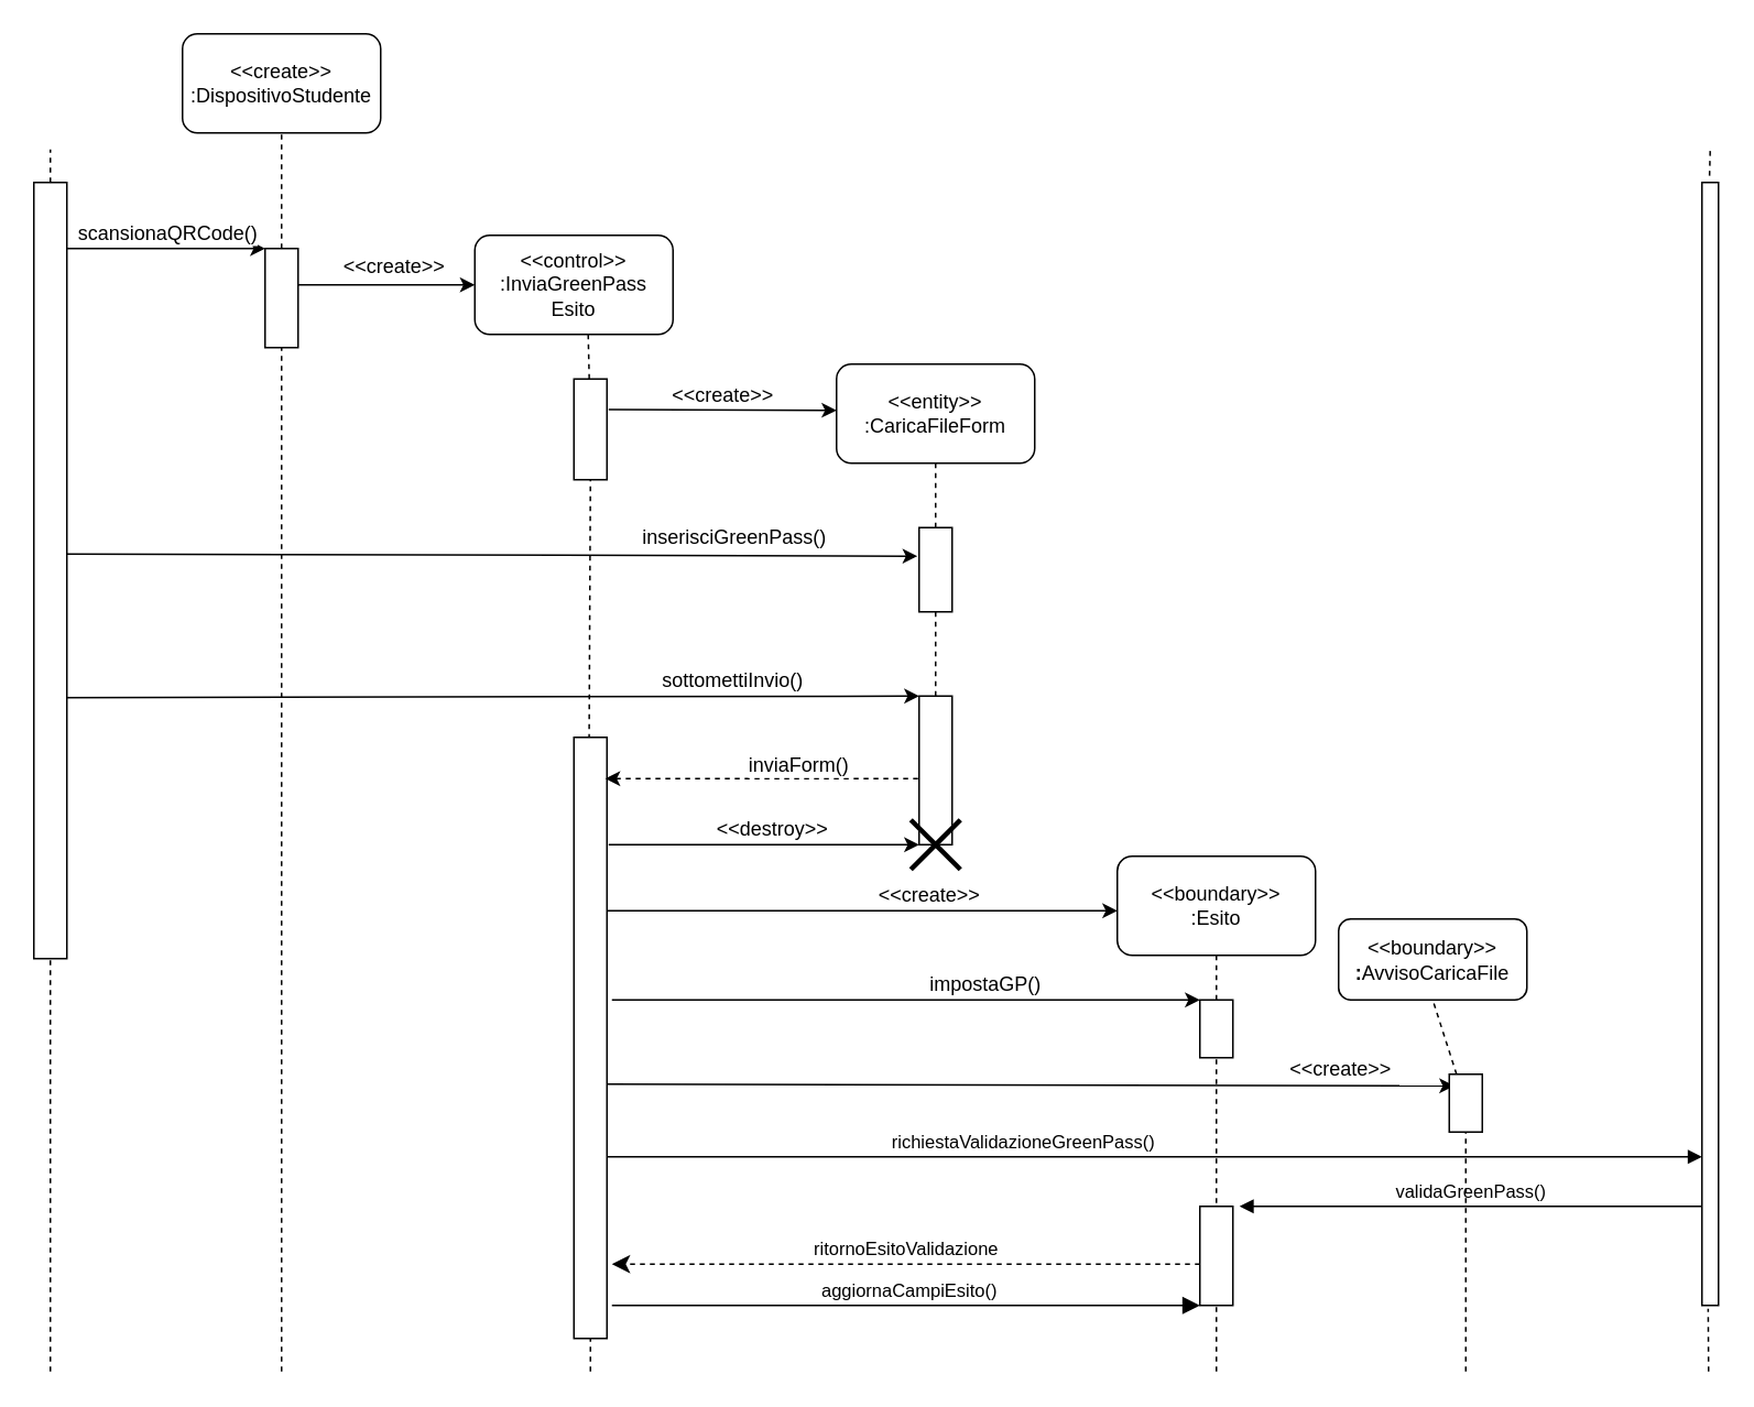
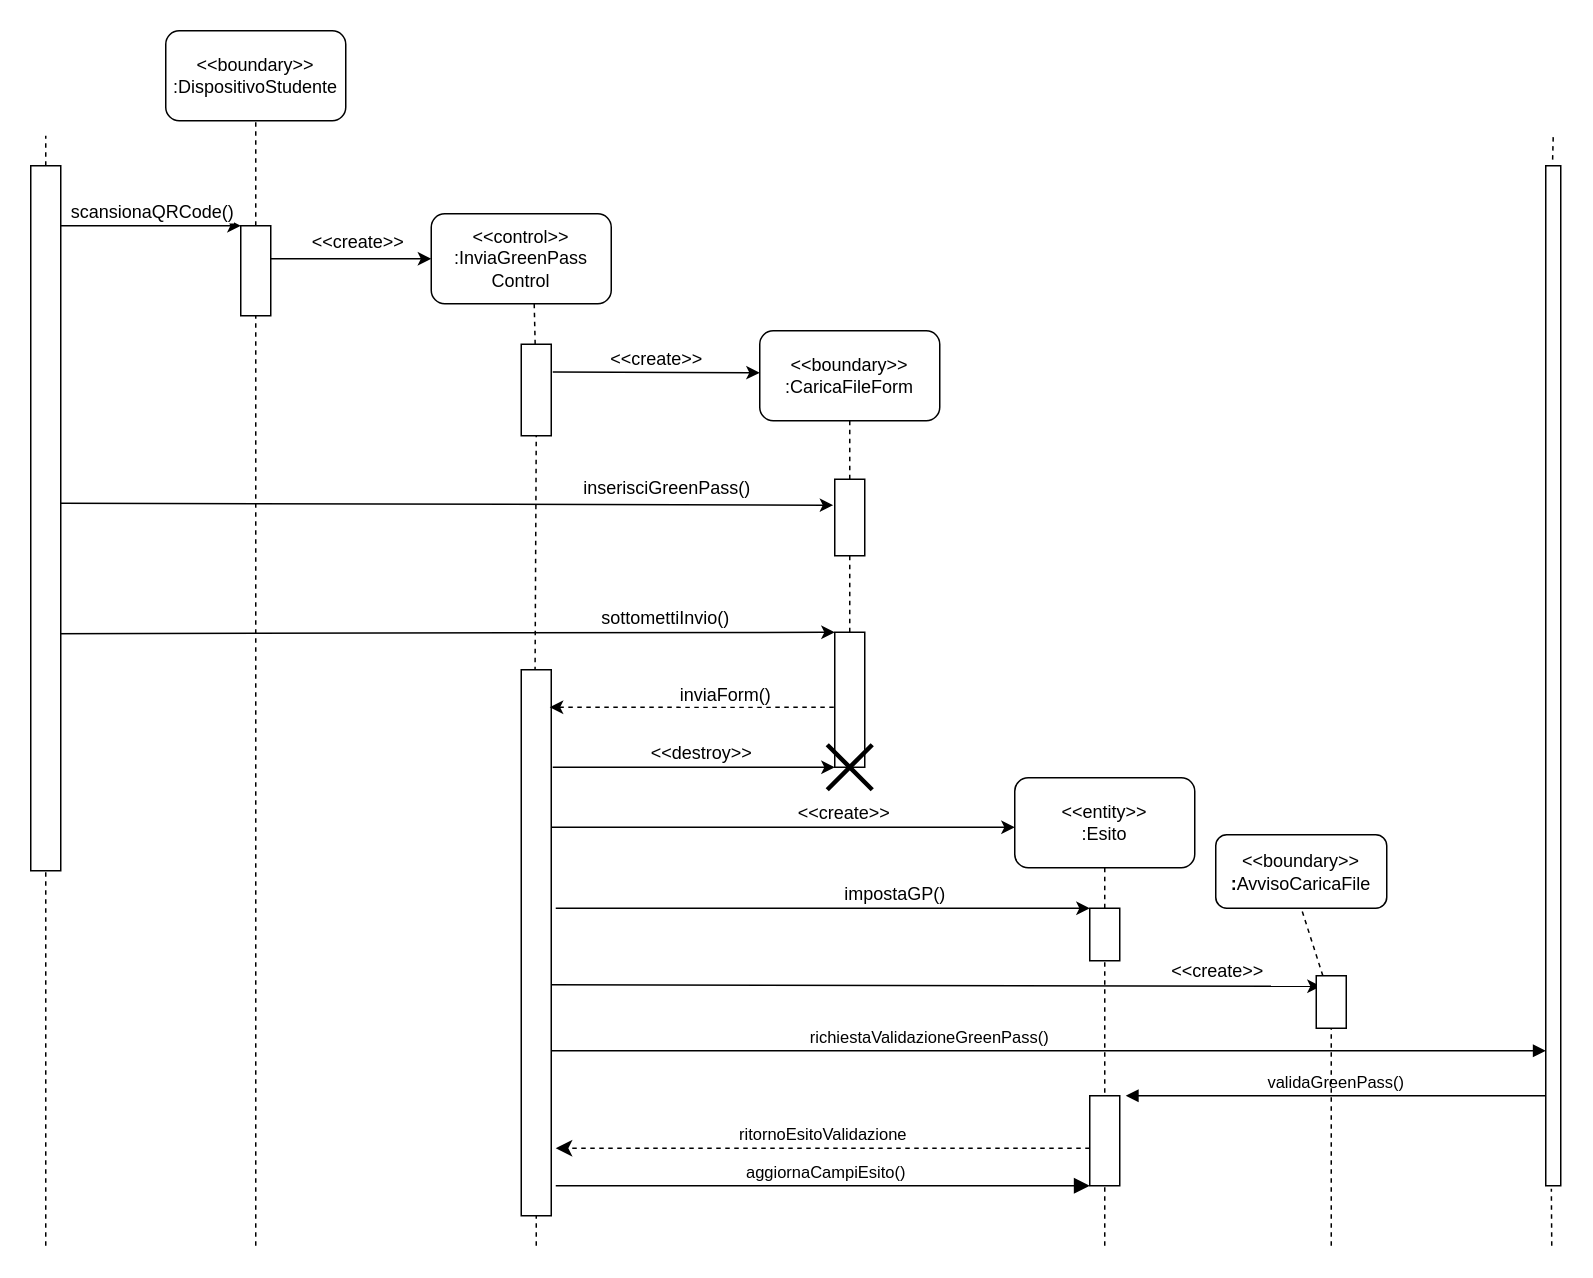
  <mxCell id="0" />
  <mxCell id="1" parent="0" />
  <mxCell id="2" value="" style="rounded=0;whiteSpace=wrap;html=1;" parent="1" vertex="1"><mxGeometry x="556" y="421" width="20" height="90" as="geometry" /></mxCell>
  <mxCell id="3" value="" style="rounded=0;whiteSpace=wrap;html=1;" parent="1" vertex="1"><mxGeometry x="556" y="319" width="20" height="51" as="geometry" /></mxCell>
  <mxCell id="4" value="" style="rounded=0;whiteSpace=wrap;html=1;" parent="1" vertex="1"><mxGeometry x="160" y="150" width="20" height="60" as="geometry" /></mxCell>
- <mxCell id="5" value="&amp;lt;&amp;lt;entity&amp;gt;&amp;gt;&lt;br&gt;:CaricaFileForm" style="rounded=1;whiteSpace=wrap;html=1;" parent="1" vertex="1"><mxGeometry x="506" y="220" width="120" height="60" as="geometry" /></mxCell>
- <mxCell id="6" value="&amp;lt;&amp;lt;control&amp;gt;&amp;gt;&lt;br&gt;:InviaGreenPass&lt;br&gt;Esito" style="rounded=1;whiteSpace=wrap;html=1;" parent="1" vertex="1"><mxGeometry x="287" y="142" width="120" height="60" as="geometry" /></mxCell>
- <mxCell id="7" value="&amp;lt;&amp;lt;create&amp;gt;&amp;gt;&lt;br&gt;:DispositivoStudente" style="rounded=1;whiteSpace=wrap;html=1;" parent="1" vertex="1"><mxGeometry x="110" y="20" width="120" height="60" as="geometry" /></mxCell>
- <mxCell id="8" value="&amp;lt;&amp;lt;boundary&amp;gt;&amp;gt;&lt;br&gt;:Esito" style="rounded=1;whiteSpace=wrap;html=1;" parent="1" vertex="1"><mxGeometry x="676" y="518" width="120" height="60" as="geometry" /></mxCell>
+ <mxCell id="5" value="&amp;lt;&amp;lt;boundary&amp;gt;&amp;gt;&lt;br&gt;:CaricaFileForm" style="rounded=1;whiteSpace=wrap;html=1;" parent="1" vertex="1"><mxGeometry x="506" y="220" width="120" height="60" as="geometry" /></mxCell>
+ <mxCell id="6" value="&amp;lt;&amp;lt;control&amp;gt;&amp;gt;&lt;br&gt;:InviaGreenPass&lt;br&gt;Control" style="rounded=1;whiteSpace=wrap;html=1;" parent="1" vertex="1"><mxGeometry x="287" y="142" width="120" height="60" as="geometry" /></mxCell>
+ <mxCell id="7" value="&amp;lt;&amp;lt;boundary&amp;gt;&amp;gt;&lt;br&gt;:DispositivoStudente" style="rounded=1;whiteSpace=wrap;html=1;" parent="1" vertex="1"><mxGeometry x="110" y="20" width="120" height="60" as="geometry" /></mxCell>
+ <mxCell id="8" value="&amp;lt;&amp;lt;entity&amp;gt;&amp;gt;&lt;br&gt;:Esito" style="rounded=1;whiteSpace=wrap;html=1;" parent="1" vertex="1"><mxGeometry x="676" y="518" width="120" height="60" as="geometry" /></mxCell>
  <mxCell id="9" value="" style="endArrow=none;dashed=1;html=1;rounded=0;startArrow=none;" parent="1" source="36" edge="1"><mxGeometry width="50" height="50" relative="1" as="geometry"><mxPoint x="30" y="460" as="sourcePoint" /><mxPoint x="30" y="90" as="targetPoint" /></mxGeometry></mxCell>
  <mxCell id="10" value="" style="endArrow=none;dashed=1;html=1;rounded=0;startArrow=none;entryX=0.5;entryY=1;entryDx=0;entryDy=0;" parent="1" target="5" edge="1"><mxGeometry width="50" height="50" relative="1" as="geometry"><mxPoint x="566" y="319" as="sourcePoint" /><mxPoint x="565.5" y="329" as="targetPoint" /></mxGeometry></mxCell>
  <mxCell id="11" value="" style="endArrow=none;dashed=1;html=1;rounded=0;startArrow=none;entryX=0.5;entryY=1;entryDx=0;entryDy=0;" parent="1" source="4" target="7" edge="1"><mxGeometry width="50" height="50" relative="1" as="geometry"><mxPoint x="169.5" y="430" as="sourcePoint" /><mxPoint x="170" y="90" as="targetPoint" /></mxGeometry></mxCell>
  <mxCell id="12" value="" style="endArrow=none;dashed=1;html=1;rounded=0;startArrow=none;entryX=0.572;entryY=0.997;entryDx=0;entryDy=0;entryPerimeter=0;" parent="1" source="42" target="6" edge="1"><mxGeometry width="50" height="50" relative="1" as="geometry"><mxPoint x="356" y="299" as="sourcePoint" /><mxPoint x="356" y="259" as="targetPoint" /></mxGeometry></mxCell>
  <mxCell id="13" value="" style="endArrow=classic;html=1;rounded=0;" parent="1" edge="1"><mxGeometry width="50" height="50" relative="1" as="geometry"><mxPoint x="30" y="150" as="sourcePoint" /><mxPoint x="160" y="150" as="targetPoint" /></mxGeometry></mxCell>
  <mxCell id="14" value="scansionaQRCode()" style="edgeLabel;html=1;align=center;verticalAlign=middle;resizable=0;points=[];fontSize=12;" parent="13" vertex="1" connectable="0"><mxGeometry x="0.313" y="1" relative="1" as="geometry"><mxPoint x="-15" y="-9" as="offset" /></mxGeometry></mxCell>
  <mxCell id="15" value="" style="endArrow=classic;html=1;rounded=0;entryX=0;entryY=0.5;entryDx=0;entryDy=0;" parent="1" target="6" edge="1"><mxGeometry width="50" height="50" relative="1" as="geometry"><mxPoint x="180" y="172" as="sourcePoint" /><mxPoint x="350" y="180" as="targetPoint" /></mxGeometry></mxCell>
  <mxCell id="16" value="&amp;lt;&amp;lt;create&amp;gt;&amp;gt;" style="edgeLabel;html=1;align=center;verticalAlign=middle;resizable=0;points=[];fontSize=12;" parent="15" vertex="1" connectable="0"><mxGeometry x="0.313" y="1" relative="1" as="geometry"><mxPoint x="-13" y="-11" as="offset" /></mxGeometry></mxCell>
  <mxCell id="17" value="" style="endArrow=classic;html=1;rounded=0;entryX=0;entryY=0.5;entryDx=0;entryDy=0;" parent="1" edge="1"><mxGeometry width="50" height="50" relative="1" as="geometry"><mxPoint x="368" y="247.5" as="sourcePoint" /><mxPoint x="506" y="248" as="targetPoint" /></mxGeometry></mxCell>
  <mxCell id="18" value="&lt;font style=&quot;font-size: 12px&quot;&gt;&amp;lt;&amp;lt;create&amp;gt;&amp;gt;&lt;/font&gt;" style="edgeLabel;html=1;align=center;verticalAlign=middle;resizable=0;points=[];" parent="17" vertex="1" connectable="0"><mxGeometry x="0.313" y="1" relative="1" as="geometry"><mxPoint x="-23" y="-8" as="offset" /></mxGeometry></mxCell>
  <mxCell id="19" value="" style="endArrow=classic;html=1;rounded=0;entryX=-0.05;entryY=0.339;entryDx=0;entryDy=0;entryPerimeter=0;" parent="1" target="3" edge="1"><mxGeometry width="50" height="50" relative="1" as="geometry"><mxPoint x="40" y="335" as="sourcePoint" /><mxPoint x="550" y="335" as="targetPoint" /></mxGeometry></mxCell>
  <mxCell id="20" value="&lt;font style=&quot;font-size: 12px&quot;&gt;inserisciGreenPass()&lt;/font&gt;" style="edgeLabel;html=1;align=center;verticalAlign=middle;resizable=0;points=[];" parent="19" vertex="1" connectable="0"><mxGeometry x="0.313" y="1" relative="1" as="geometry"><mxPoint x="65" y="-10" as="offset" /></mxGeometry></mxCell>
  <mxCell id="21" value="" style="endArrow=classic;html=1;rounded=0;entryX=0;entryY=0;entryDx=0;entryDy=0;" parent="1" target="2" edge="1"><mxGeometry width="50" height="50" relative="1" as="geometry"><mxPoint x="30" y="422" as="sourcePoint" /><mxPoint x="590" y="422" as="targetPoint" /></mxGeometry></mxCell>
  <mxCell id="22" value="sottomettiInvio()" style="edgeLabel;html=1;align=center;verticalAlign=middle;resizable=0;points=[];fontSize=12;" parent="21" vertex="1" connectable="0"><mxGeometry x="0.313" y="1" relative="1" as="geometry"><mxPoint x="68" y="-9" as="offset" /></mxGeometry></mxCell>
  <mxCell id="23" value="" style="endArrow=classic;html=1;rounded=0;" parent="1" edge="1"><mxGeometry width="50" height="50" relative="1" as="geometry"><mxPoint x="367" y="551" as="sourcePoint" /><mxPoint x="676" y="551" as="targetPoint" /></mxGeometry></mxCell>
  <mxCell id="24" value="&amp;lt;&amp;lt;create&amp;gt;&amp;gt;" style="edgeLabel;html=1;align=center;verticalAlign=middle;resizable=0;points=[];fontSize=12;" parent="23" vertex="1" connectable="0"><mxGeometry x="0.313" y="1" relative="1" as="geometry"><mxPoint x="-9" y="-9" as="offset" /></mxGeometry></mxCell>
  <mxCell id="25" value="" style="endArrow=classic;html=1;rounded=0;" parent="1" edge="1"><mxGeometry width="50" height="50" relative="1" as="geometry"><mxPoint x="368" y="511" as="sourcePoint" /><mxPoint x="556" y="511" as="targetPoint" /></mxGeometry></mxCell>
  <mxCell id="26" value="&amp;lt;&amp;lt;destroy&amp;gt;&amp;gt;" style="edgeLabel;html=1;align=center;verticalAlign=middle;resizable=0;points=[];fontSize=12;" parent="25" vertex="1" connectable="0"><mxGeometry x="0.313" y="1" relative="1" as="geometry"><mxPoint x="-25" y="-9" as="offset" /></mxGeometry></mxCell>
  <mxCell id="27" value="" style="endArrow=none;dashed=1;html=1;rounded=0;" parent="1" target="4" edge="1"><mxGeometry width="50" height="50" relative="1" as="geometry"><mxPoint x="170" y="830" as="sourcePoint" /><mxPoint x="169.5" y="80" as="targetPoint" /></mxGeometry></mxCell>
  <mxCell id="28" value="" style="endArrow=none;dashed=1;html=1;rounded=0;startArrow=none;entryX=0.5;entryY=1;entryDx=0;entryDy=0;" parent="1" target="42" edge="1"><mxGeometry width="50" height="50" relative="1" as="geometry"><mxPoint x="356" y="489" as="sourcePoint" /><mxPoint x="356" y="300" as="targetPoint" /></mxGeometry></mxCell>
  <mxCell id="29" value="" style="endArrow=none;dashed=1;html=1;rounded=0;startArrow=none;entryX=0.5;entryY=1;entryDx=0;entryDy=0;" parent="1" source="2" target="3" edge="1"><mxGeometry width="50" height="50" relative="1" as="geometry"><mxPoint x="566" y="469" as="sourcePoint" /><mxPoint x="566" y="409" as="targetPoint" /></mxGeometry></mxCell>
  <mxCell id="30" value="" style="rounded=0;whiteSpace=wrap;html=1;" parent="1" vertex="1"><mxGeometry x="347" y="446" width="20" height="364" as="geometry" /></mxCell>
  <mxCell id="31" value="" style="endArrow=none;html=1;rounded=0;endFill=0;startArrow=classic;startFill=1;dashed=1;" parent="1" edge="1"><mxGeometry width="50" height="50" relative="1" as="geometry"><mxPoint x="366" y="471" as="sourcePoint" /><mxPoint x="556" y="471" as="targetPoint" /></mxGeometry></mxCell>
  <mxCell id="32" value="inviaForm()" style="edgeLabel;html=1;align=center;verticalAlign=middle;resizable=0;points=[];fontSize=12;" parent="31" vertex="1" connectable="0"><mxGeometry x="0.313" y="1" relative="1" as="geometry"><mxPoint x="-9" y="-8" as="offset" /></mxGeometry></mxCell>
  <mxCell id="33" value="" style="shape=umlDestroy;whiteSpace=wrap;html=1;strokeWidth=3;" parent="1" vertex="1"><mxGeometry x="551" y="496" width="30" height="30" as="geometry" /></mxCell>
  <mxCell id="34" value="" style="endArrow=classic;html=1;rounded=0;" parent="1" edge="1"><mxGeometry width="50" height="50" relative="1" as="geometry"><mxPoint x="367" y="656" as="sourcePoint" /><mxPoint x="880" y="657" as="targetPoint" /></mxGeometry></mxCell>
  <mxCell id="35" value="&amp;lt;&amp;lt;create&amp;gt;&amp;gt;" style="edgeLabel;html=1;align=center;verticalAlign=middle;resizable=0;points=[];fontSize=12;" parent="34" vertex="1" connectable="0"><mxGeometry x="0.313" y="1" relative="1" as="geometry"><mxPoint x="106" y="-9" as="offset" /></mxGeometry></mxCell>
  <mxCell id="36" value="" style="rounded=0;whiteSpace=wrap;html=1;" parent="1" vertex="1"><mxGeometry x="20" y="110" width="20" height="470" as="geometry" /></mxCell>
  <mxCell id="37" value="" style="endArrow=none;dashed=1;html=1;rounded=0;" parent="1" target="36" edge="1"><mxGeometry width="50" height="50" relative="1" as="geometry"><mxPoint x="30" y="830" as="sourcePoint" /><mxPoint x="30" y="90" as="targetPoint" /></mxGeometry></mxCell>
  <mxCell id="38" value="" style="endArrow=none;dashed=1;html=1;rounded=0;startArrow=none;entryX=0.5;entryY=1;entryDx=0;entryDy=0;" parent="1" target="30" edge="1"><mxGeometry width="50" height="50" relative="1" as="geometry"><mxPoint x="357" y="830" as="sourcePoint" /><mxPoint x="357" y="780" as="targetPoint" /></mxGeometry></mxCell>
  <mxCell id="39" value="" style="endArrow=none;dashed=1;html=1;rounded=0;startArrow=none;entryX=0.5;entryY=1;entryDx=0;entryDy=0;" parent="1" source="43" target="8" edge="1"><mxGeometry width="50" height="50" relative="1" as="geometry"><mxPoint x="736" y="690" as="sourcePoint" /><mxPoint x="735.29" y="586" as="targetPoint" /></mxGeometry></mxCell>
  <mxCell id="40" value="" style="endArrow=none;dashed=1;html=1;rounded=0;startArrow=none;entryX=0.5;entryY=1;entryDx=0;entryDy=0;" parent="1" source="54" target="41" edge="1"><mxGeometry width="50" height="50" relative="1" as="geometry"><mxPoint x="887" y="690" as="sourcePoint" /><mxPoint x="930.7" y="646" as="targetPoint" /></mxGeometry></mxCell>
  <mxCell id="41" value="&amp;lt;&amp;lt;boundary&amp;gt;&amp;gt;&lt;br&gt;&lt;font&gt;&lt;span style=&quot;font-size: 12px&quot;&gt;&lt;b&gt;:&lt;/b&gt;AvvisoCarica&lt;/span&gt;&lt;font style=&quot;font-size: 12px&quot;&gt;File&lt;/font&gt;&lt;/font&gt;" style="rounded=1;whiteSpace=wrap;html=1;" parent="1" vertex="1"><mxGeometry x="810" y="556" width="114" height="49" as="geometry" /></mxCell>
  <mxCell id="42" value="" style="rounded=0;whiteSpace=wrap;html=1;" parent="1" vertex="1"><mxGeometry x="347" y="229" width="20" height="61" as="geometry" /></mxCell>
  <mxCell id="43" value="" style="rounded=0;whiteSpace=wrap;html=1;" parent="1" vertex="1"><mxGeometry x="726" y="605" width="20" height="35" as="geometry" /></mxCell>
  <mxCell id="44" value="" style="endArrow=none;dashed=1;html=1;rounded=0;startArrow=none;entryX=0.5;entryY=1;entryDx=0;entryDy=0;" parent="1" target="43" edge="1"><mxGeometry width="50" height="50" relative="1" as="geometry"><mxPoint x="736" y="830" as="sourcePoint" /><mxPoint x="736" y="578" as="targetPoint" /></mxGeometry></mxCell>
  <mxCell id="45" value="" style="endArrow=classic;html=1;rounded=0;" parent="1" edge="1"><mxGeometry width="50" height="50" relative="1" as="geometry"><mxPoint x="370" y="605" as="sourcePoint" /><mxPoint x="726" y="605" as="targetPoint" /></mxGeometry></mxCell>
  <mxCell id="46" value="impostaGP()" style="edgeLabel;html=1;align=center;verticalAlign=middle;resizable=0;points=[];fontSize=12;" parent="45" vertex="1" connectable="0"><mxGeometry x="0.313" y="1" relative="1" as="geometry"><mxPoint x="-9" y="-9" as="offset" /></mxGeometry></mxCell>
  <mxCell id="47" value="" style="html=1;points=[];perimeter=orthogonalPerimeter;" parent="1" vertex="1"><mxGeometry x="1030" y="110" width="10" height="680" as="geometry" /></mxCell>
  <mxCell id="48" value="" style="endArrow=none;dashed=1;html=1;rounded=0;exitX=0.458;exitY=-0.006;exitDx=0;exitDy=0;exitPerimeter=0;" parent="1" source="47" edge="1"><mxGeometry width="50" height="50" relative="1" as="geometry"><mxPoint x="880" y="210" as="sourcePoint" /><mxPoint x="1035" y="90" as="targetPoint" /></mxGeometry></mxCell>
  <mxCell id="49" value="" style="endArrow=none;dashed=1;html=1;rounded=0;entryX=0.374;entryY=1.003;entryDx=0;entryDy=0;entryPerimeter=0;" parent="1" target="47" edge="1"><mxGeometry width="50" height="50" relative="1" as="geometry"><mxPoint x="1034" y="830" as="sourcePoint" /><mxPoint x="930" y="680" as="targetPoint" /></mxGeometry></mxCell>
  <mxCell id="50" value="richiestaValidazioneGreenPass()" style="html=1;verticalAlign=bottom;endArrow=block;rounded=0;edgeStyle=orthogonalEdgeStyle;" parent="1" edge="1"><mxGeometry x="-0.241" width="80" relative="1" as="geometry"><mxPoint x="367" y="700" as="sourcePoint" /><mxPoint x="1030" y="700" as="targetPoint" /><Array as="points"><mxPoint x="707" y="700" /><mxPoint x="707" y="700" /></Array><mxPoint as="offset" /></mxGeometry></mxCell>
  <mxCell id="51" value="validaGreenPass()" style="html=1;verticalAlign=bottom;endArrow=block;rounded=0;" parent="1" edge="1"><mxGeometry width="80" relative="1" as="geometry"><mxPoint x="1030" y="730" as="sourcePoint" /><mxPoint x="750" y="730" as="targetPoint" /></mxGeometry></mxCell>
  <mxCell id="52" value="" style="rounded=0;whiteSpace=wrap;html=1;" parent="1" vertex="1"><mxGeometry x="726" y="730" width="20" height="60" as="geometry" /></mxCell>
  <mxCell id="53" value="ritornoEsitoValidazione" style="html=1;verticalAlign=bottom;endArrow=classic;dashed=1;endSize=8;rounded=0;endFill=1;" parent="1" edge="1"><mxGeometry relative="1" as="geometry"><mxPoint x="726" y="765" as="sourcePoint" /><mxPoint x="370" y="765" as="targetPoint" /></mxGeometry></mxCell>
  <mxCell id="54" value="" style="rounded=0;whiteSpace=wrap;html=1;" parent="1" vertex="1"><mxGeometry x="877" y="650" width="20" height="35" as="geometry" /></mxCell>
  <mxCell id="55" value="" style="endArrow=none;dashed=1;html=1;rounded=0;startArrow=none;entryX=0.5;entryY=1;entryDx=0;entryDy=0;" parent="1" target="54" edge="1"><mxGeometry width="50" height="50" relative="1" as="geometry"><mxPoint x="887" y="830" as="sourcePoint" /><mxPoint x="887" y="605" as="targetPoint" /></mxGeometry></mxCell>
  <mxCell id="56" value="aggiornaCampiEsito()" style="html=1;verticalAlign=bottom;endArrow=block;endSize=8;rounded=0;entryX=0;entryY=1;entryDx=0;entryDy=0;exitX=1.15;exitY=0.945;exitDx=0;exitDy=0;exitPerimeter=0;endFill=1;" edge="1" parent="1" source="30" target="52"><mxGeometry x="0.011" relative="1" as="geometry"><mxPoint x="556" y="800" as="sourcePoint" /><mxPoint x="476" y="800" as="targetPoint" /><mxPoint as="offset" /></mxGeometry></mxCell>
